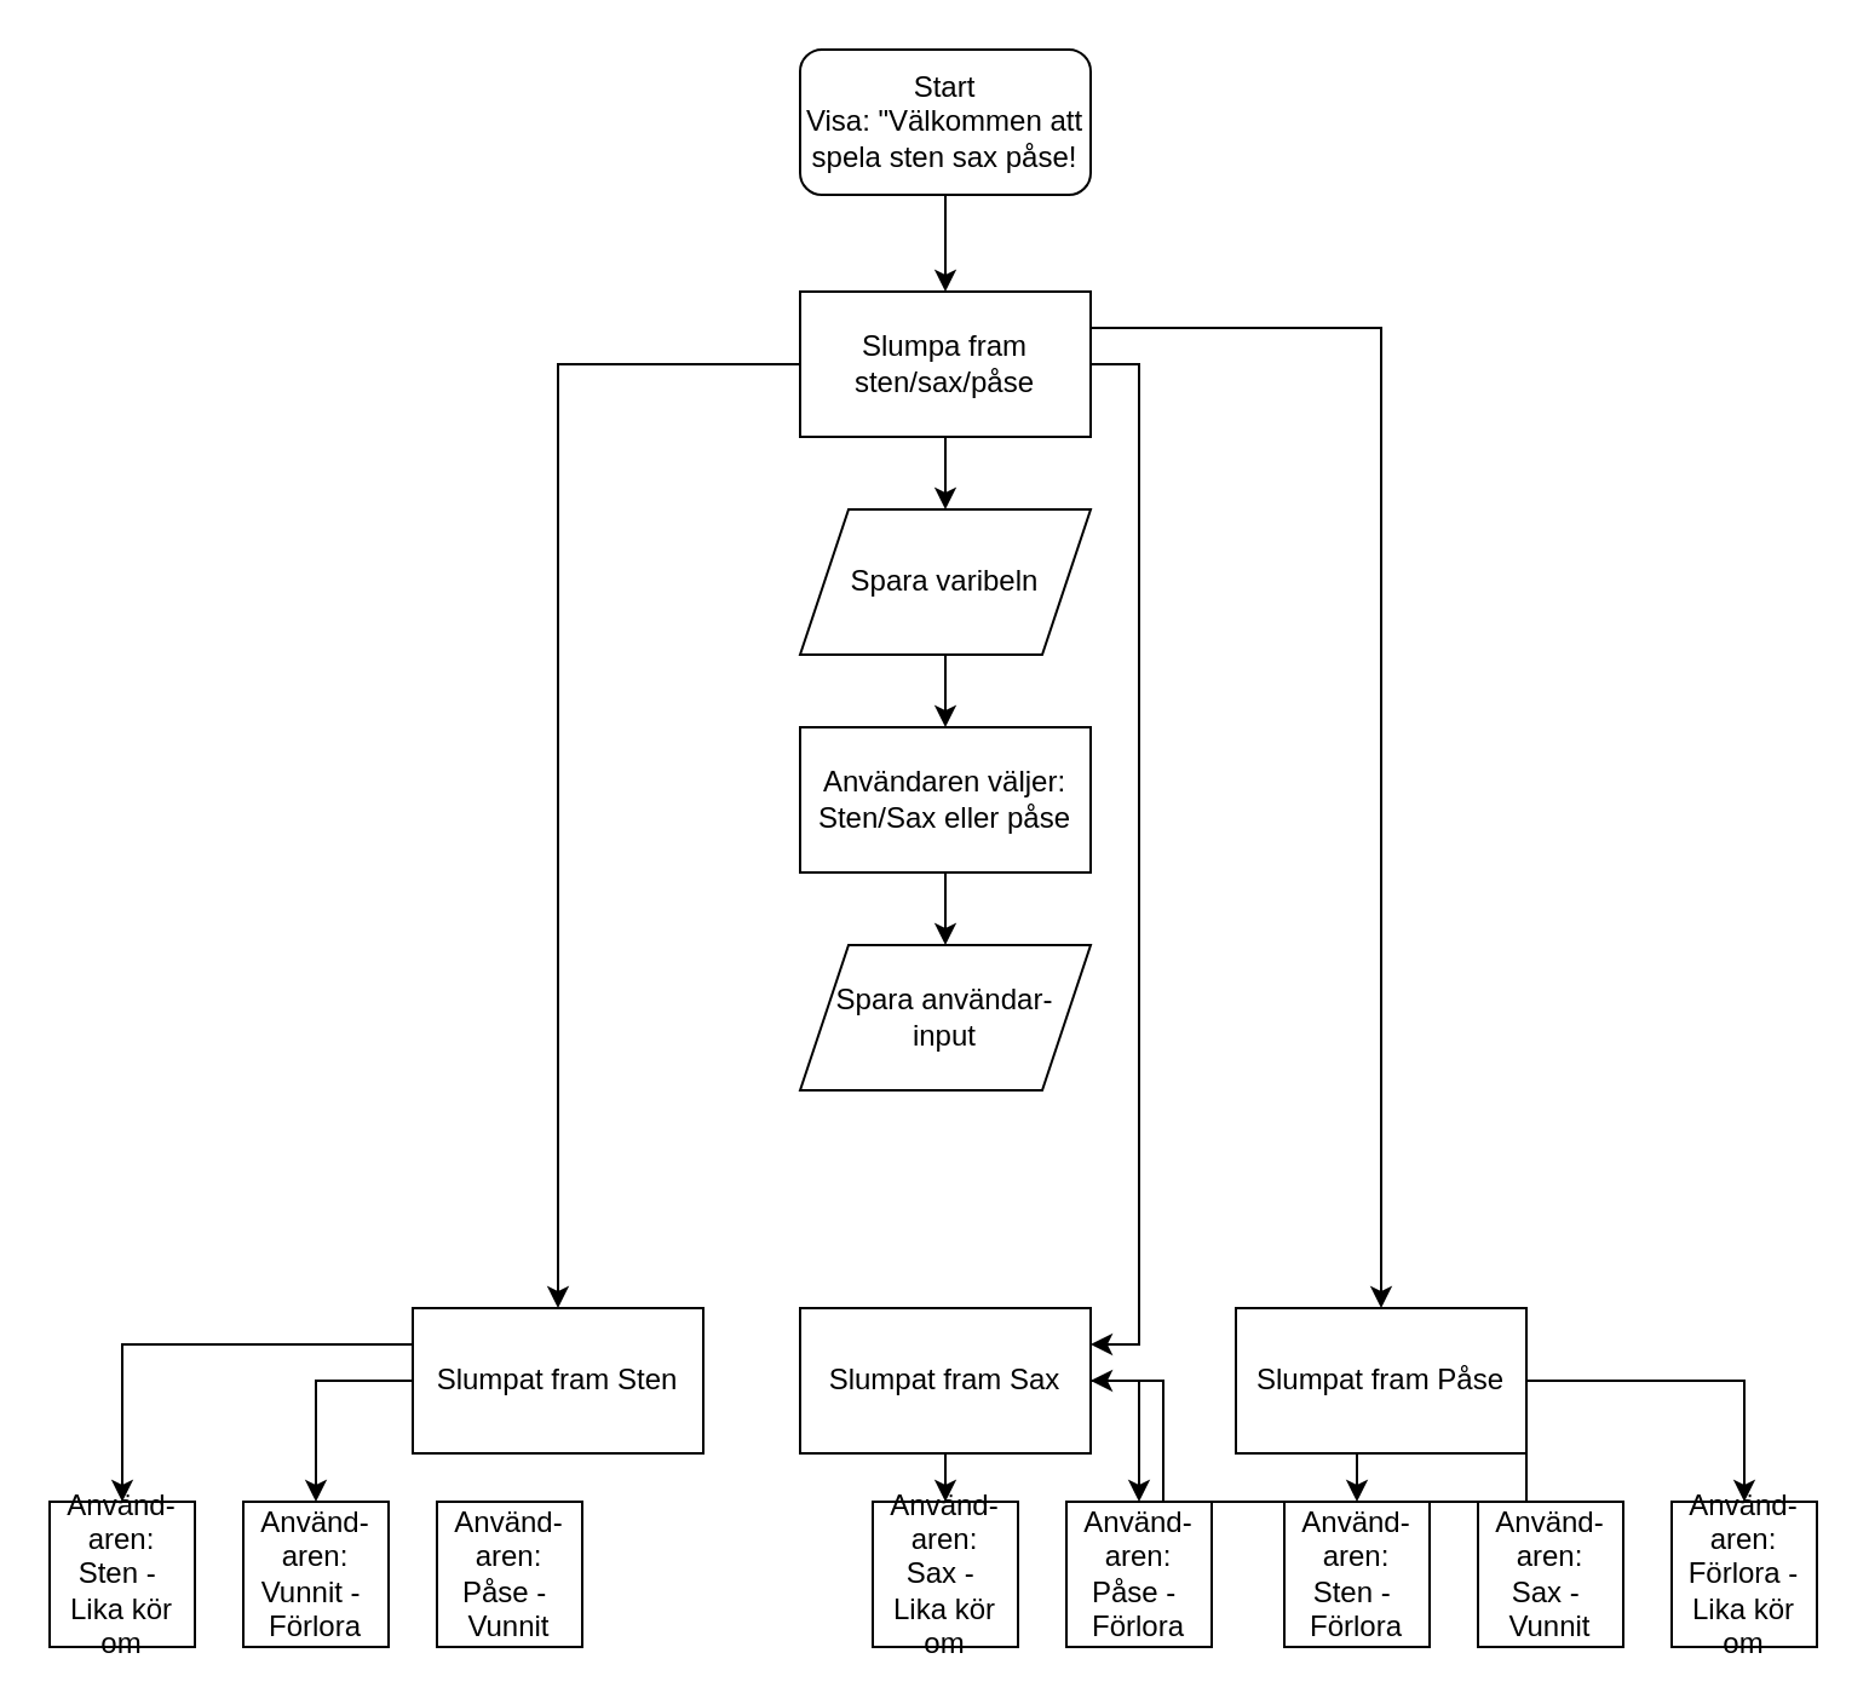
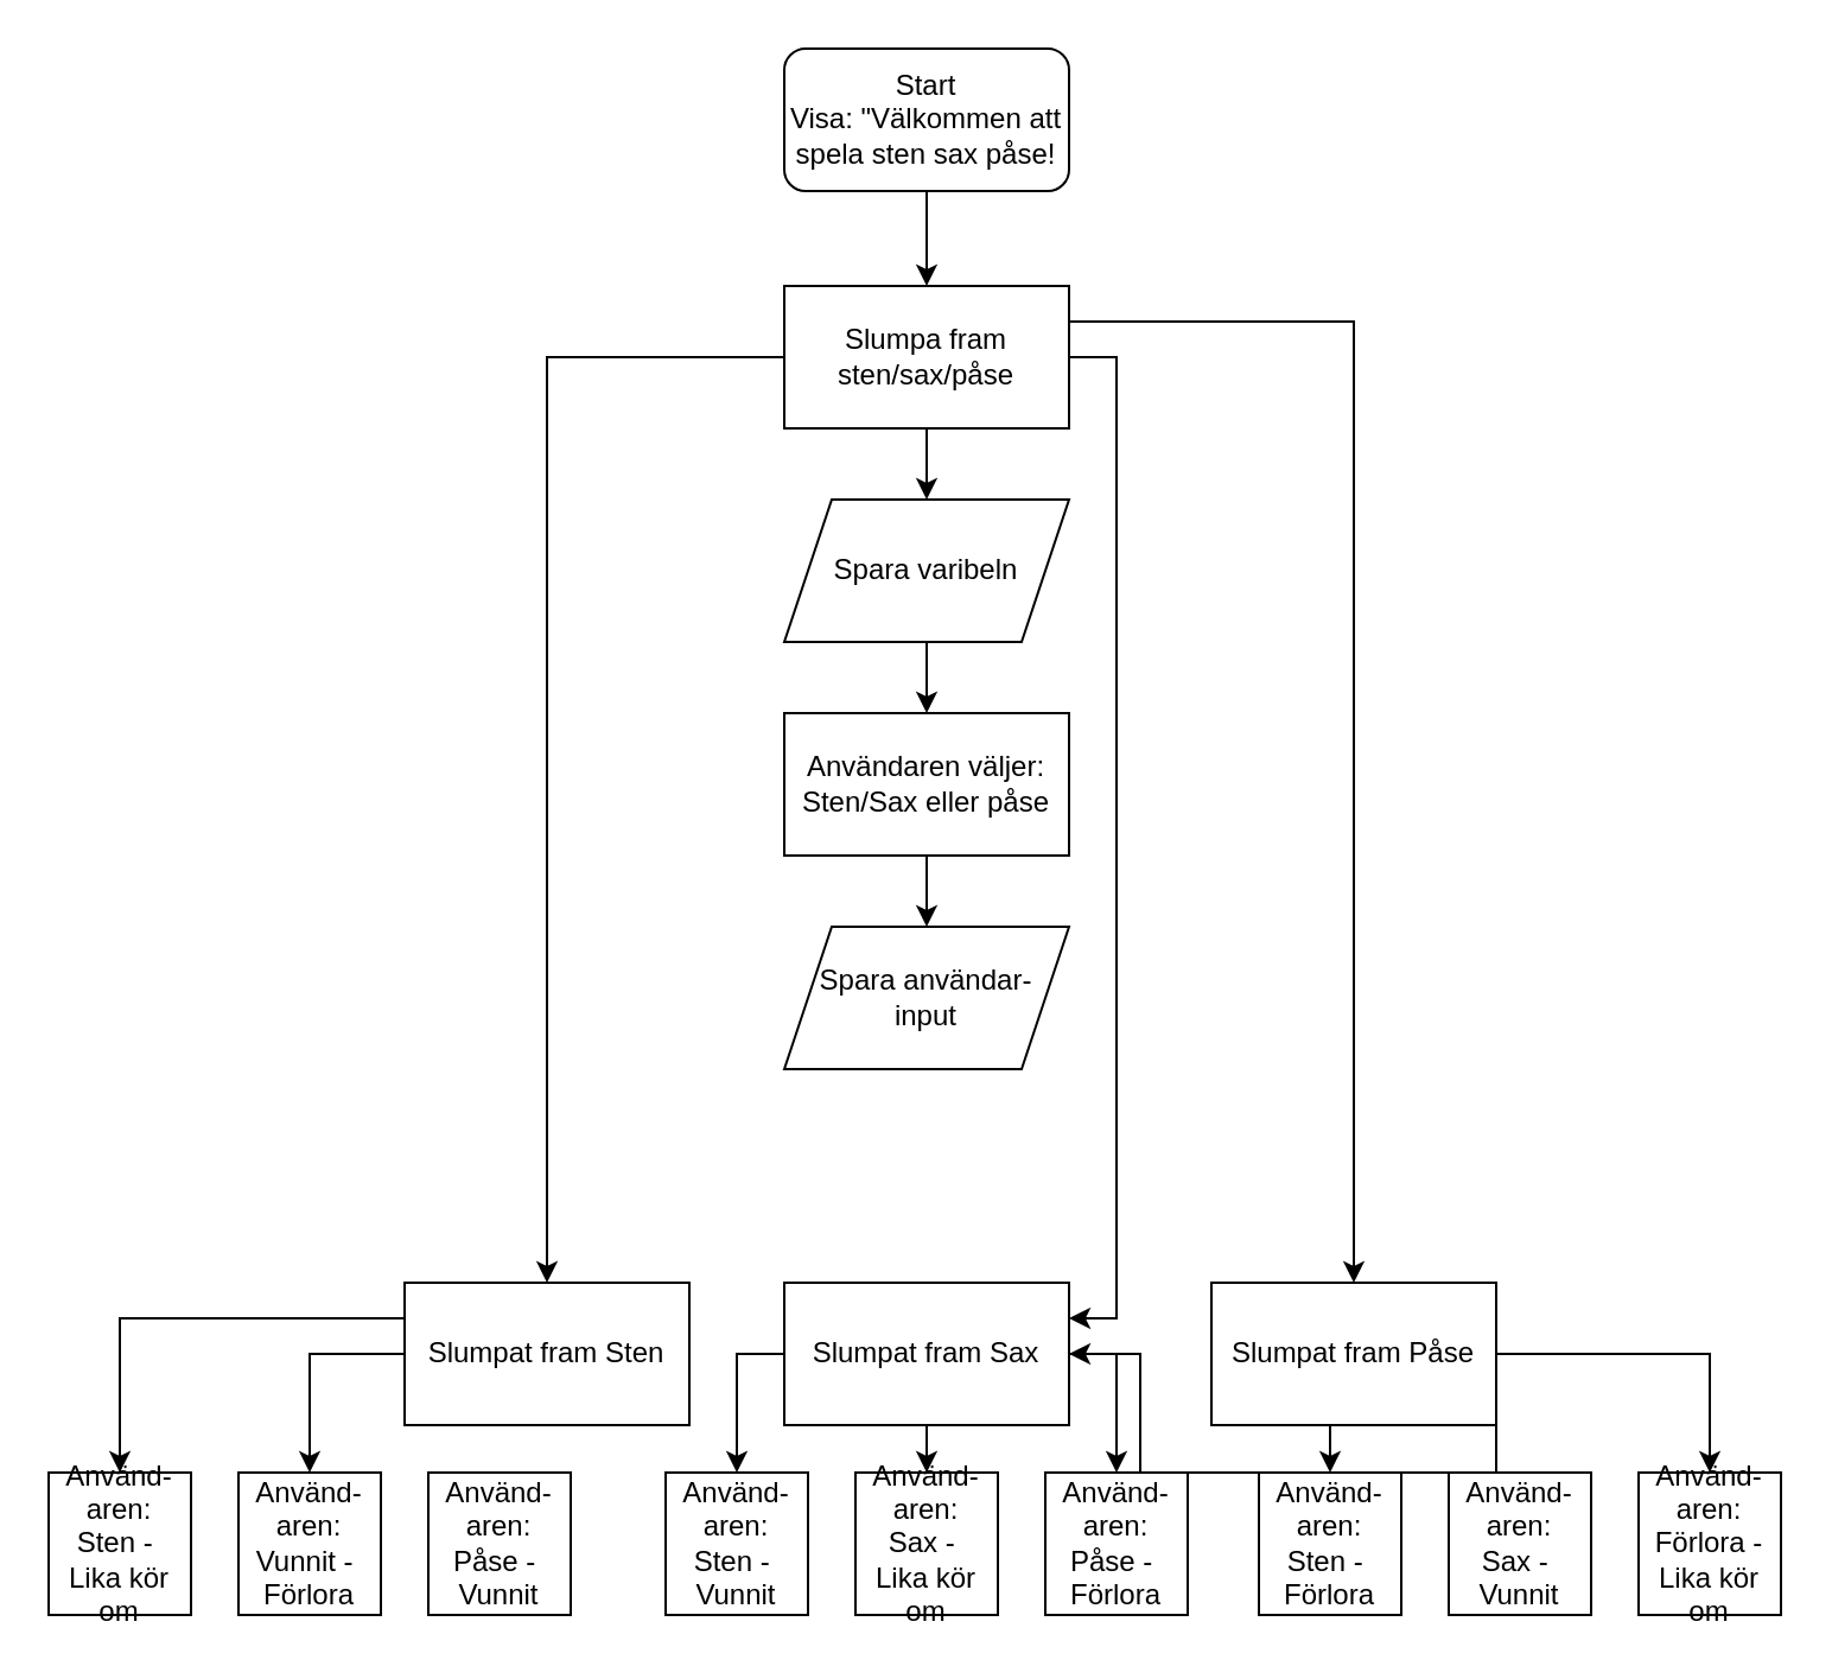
  <mxCell id="0" />
  <mxCell id="1" parent="0" />
  <mxCell id="2" style="edgeStyle=orthogonalEdgeStyle;rounded=0;orthogonalLoop=1;jettySize=auto;html=1;exitX=0.5;exitY=1;exitDx=0;exitDy=0;entryX=0.5;entryY=0;entryDx=0;entryDy=0;" edge="1" parent="1" source="3" target="8"><mxGeometry relative="1" as="geometry" /></mxCell>
  <mxCell id="3" value="Start&lt;br&gt;Visa: &quot;Välkommen att spela sten sax påse!" style="rounded=1;whiteSpace=wrap;html=1;" vertex="1" parent="1"><mxGeometry x="330" y="20" width="120" height="60" as="geometry" /></mxCell>
  <mxCell id="4" style="edgeStyle=orthogonalEdgeStyle;rounded=0;orthogonalLoop=1;jettySize=auto;html=1;exitX=0.5;exitY=1;exitDx=0;exitDy=0;entryX=0.5;entryY=0;entryDx=0;entryDy=0;" edge="1" parent="1" source="8" target="10"><mxGeometry relative="1" as="geometry" /></mxCell>
  <mxCell id="5" style="edgeStyle=orthogonalEdgeStyle;rounded=0;orthogonalLoop=1;jettySize=auto;html=1;exitX=0;exitY=0.5;exitDx=0;exitDy=0;entryX=0.5;entryY=0;entryDx=0;entryDy=0;" edge="1" parent="1" source="8" target="20"><mxGeometry relative="1" as="geometry" /></mxCell>
  <mxCell id="6" style="edgeStyle=orthogonalEdgeStyle;rounded=0;orthogonalLoop=1;jettySize=auto;html=1;exitX=1;exitY=0.5;exitDx=0;exitDy=0;entryX=1;entryY=0.25;entryDx=0;entryDy=0;" edge="1" parent="1" source="8" target="17"><mxGeometry relative="1" as="geometry" /></mxCell>
  <mxCell id="7" style="edgeStyle=orthogonalEdgeStyle;rounded=0;orthogonalLoop=1;jettySize=auto;html=1;exitX=1;exitY=0.25;exitDx=0;exitDy=0;" edge="1" parent="1" source="8" target="24"><mxGeometry relative="1" as="geometry" /></mxCell>
  <mxCell id="8" value="Slumpa fram sten/sax/påse" style="rounded=0;whiteSpace=wrap;html=1;" vertex="1" parent="1"><mxGeometry x="330" y="120" width="120" height="60" as="geometry" /></mxCell>
  <mxCell id="9" style="edgeStyle=orthogonalEdgeStyle;rounded=0;orthogonalLoop=1;jettySize=auto;html=1;exitX=0.5;exitY=1;exitDx=0;exitDy=0;entryX=0.5;entryY=0;entryDx=0;entryDy=0;" edge="1" parent="1" source="10" target="12"><mxGeometry relative="1" as="geometry" /></mxCell>
  <mxCell id="10" value="Spara varibeln" style="shape=parallelogram;perimeter=parallelogramPerimeter;whiteSpace=wrap;html=1;fixedSize=1;" vertex="1" parent="1"><mxGeometry x="330" y="210" width="120" height="60" as="geometry" /></mxCell>
  <mxCell id="11" style="edgeStyle=orthogonalEdgeStyle;rounded=0;orthogonalLoop=1;jettySize=auto;html=1;exitX=0.5;exitY=1;exitDx=0;exitDy=0;entryX=0.5;entryY=0;entryDx=0;entryDy=0;" edge="1" parent="1" source="12" target="13"><mxGeometry relative="1" as="geometry" /></mxCell>
  <mxCell id="12" value="Användaren väljer: Sten/Sax eller påse" style="rounded=0;whiteSpace=wrap;html=1;" vertex="1" parent="1"><mxGeometry x="330" y="300" width="120" height="60" as="geometry" /></mxCell>
  <mxCell id="13" value="Spara användar-&lt;br&gt;input" style="shape=parallelogram;perimeter=parallelogramPerimeter;whiteSpace=wrap;html=1;fixedSize=1;" vertex="1" parent="1"><mxGeometry x="330" y="390" width="120" height="60" as="geometry" /></mxCell>
+ <mxCell id="14" style="edgeStyle=orthogonalEdgeStyle;rounded=0;orthogonalLoop=1;jettySize=auto;html=1;exitX=0;exitY=0.5;exitDx=0;exitDy=0;entryX=0.5;entryY=0;entryDx=0;entryDy=0;" edge="1" parent="1" source="17" target="28"><mxGeometry relative="1" as="geometry" /></mxCell>
  <mxCell id="15" style="edgeStyle=orthogonalEdgeStyle;rounded=0;orthogonalLoop=1;jettySize=auto;html=1;exitX=0.5;exitY=1;exitDx=0;exitDy=0;entryX=0.5;entryY=0;entryDx=0;entryDy=0;" edge="1" parent="1" source="17" target="29"><mxGeometry relative="1" as="geometry" /></mxCell>
  <mxCell id="16" style="edgeStyle=orthogonalEdgeStyle;rounded=0;orthogonalLoop=1;jettySize=auto;html=1;exitX=1;exitY=0.5;exitDx=0;exitDy=0;entryX=0.5;entryY=0;entryDx=0;entryDy=0;" edge="1" parent="1" source="17" target="30"><mxGeometry relative="1" as="geometry" /></mxCell>
  <mxCell id="17" value="Slumpat fram Sax" style="rounded=0;whiteSpace=wrap;html=1;" vertex="1" parent="1"><mxGeometry x="330" y="540" width="120" height="60" as="geometry" /></mxCell>
  <mxCell id="18" style="edgeStyle=orthogonalEdgeStyle;rounded=0;orthogonalLoop=1;jettySize=auto;html=1;exitX=0;exitY=0.25;exitDx=0;exitDy=0;entryX=0.5;entryY=0;entryDx=0;entryDy=0;" edge="1" parent="1" source="20" target="25"><mxGeometry relative="1" as="geometry" /></mxCell>
  <mxCell id="19" style="edgeStyle=orthogonalEdgeStyle;rounded=0;orthogonalLoop=1;jettySize=auto;html=1;exitX=0;exitY=0.5;exitDx=0;exitDy=0;entryX=0.5;entryY=0;entryDx=0;entryDy=0;" edge="1" parent="1" source="20" target="26"><mxGeometry relative="1" as="geometry" /></mxCell>
  <mxCell id="20" value="Slumpat fram Sten" style="rounded=0;whiteSpace=wrap;html=1;" vertex="1" parent="1"><mxGeometry x="170" y="540" width="120" height="60" as="geometry" /></mxCell>
  <mxCell id="21" style="edgeStyle=orthogonalEdgeStyle;rounded=0;orthogonalLoop=1;jettySize=auto;html=1;exitX=0.25;exitY=1;exitDx=0;exitDy=0;entryX=0.5;entryY=0;entryDx=0;entryDy=0;" edge="1" parent="1" source="24" target="31"><mxGeometry relative="1" as="geometry" /></mxCell>
  <mxCell id="22" style="edgeStyle=orthogonalEdgeStyle;rounded=0;orthogonalLoop=1;jettySize=auto;html=1;exitX=1;exitY=1;exitDx=0;exitDy=0;" edge="1" parent="1" source="24" target="17"><mxGeometry relative="1" as="geometry" /></mxCell>
  <mxCell id="23" style="edgeStyle=orthogonalEdgeStyle;rounded=0;orthogonalLoop=1;jettySize=auto;html=1;exitX=1;exitY=0.5;exitDx=0;exitDy=0;entryX=0.5;entryY=0;entryDx=0;entryDy=0;" edge="1" parent="1" source="24" target="33"><mxGeometry relative="1" as="geometry" /></mxCell>
  <mxCell id="24" value="Slumpat fram Påse" style="rounded=0;whiteSpace=wrap;html=1;" vertex="1" parent="1"><mxGeometry x="510" y="540" width="120" height="60" as="geometry" /></mxCell>
  <mxCell id="25" value="Använd-&lt;br&gt;aren:&lt;br&gt;Sten -&amp;nbsp;&lt;br&gt;Lika kör om" style="rounded=0;whiteSpace=wrap;html=1;" vertex="1" parent="1"><mxGeometry x="20" y="620" width="60" height="60" as="geometry" /></mxCell>
  <mxCell id="26" value="&lt;span&gt;Använd-&lt;/span&gt;&lt;br&gt;&lt;span&gt;aren:&lt;/span&gt;&lt;br&gt;&lt;span&gt;Vunnit -&amp;nbsp;&lt;/span&gt;&lt;br&gt;Förlora" style="rounded=0;whiteSpace=wrap;html=1;" vertex="1" parent="1"><mxGeometry x="100" y="620" width="60" height="60" as="geometry" /></mxCell>
  <mxCell id="27" value="&lt;span&gt;Använd-&lt;/span&gt;&lt;br&gt;&lt;span&gt;aren:&lt;/span&gt;&lt;br&gt;&lt;span&gt;Påse -&amp;nbsp;&lt;/span&gt;&lt;br&gt;Vunnit" style="rounded=0;whiteSpace=wrap;html=1;" vertex="1" parent="1"><mxGeometry x="180" y="620" width="60" height="60" as="geometry" /></mxCell>
+ <mxCell id="28" value="&lt;span&gt;Använd-&lt;/span&gt;&lt;br&gt;&lt;span&gt;aren:&lt;/span&gt;&lt;br&gt;&lt;span&gt;Sten -&amp;nbsp;&lt;/span&gt;&lt;br&gt;Vunnit" style="rounded=0;whiteSpace=wrap;html=1;" vertex="1" parent="1"><mxGeometry x="280" y="620" width="60" height="60" as="geometry" /></mxCell>
  <mxCell id="29" value="&lt;span&gt;Använd-&lt;/span&gt;&lt;br&gt;&lt;span&gt;aren:&lt;/span&gt;&lt;br&gt;&lt;span&gt;Sax -&amp;nbsp;&lt;/span&gt;&lt;br&gt;Lika kör om" style="rounded=0;whiteSpace=wrap;html=1;" vertex="1" parent="1"><mxGeometry x="360" y="620" width="60" height="60" as="geometry" /></mxCell>
  <mxCell id="30" value="&lt;span&gt;Använd-&lt;/span&gt;&lt;br&gt;&lt;span&gt;aren:&lt;/span&gt;&lt;br&gt;&lt;span&gt;Påse -&amp;nbsp;&lt;/span&gt;&lt;br&gt;&lt;span&gt;Förlora&lt;/span&gt;" style="rounded=0;whiteSpace=wrap;html=1;" vertex="1" parent="1"><mxGeometry x="440" y="620" width="60" height="60" as="geometry" /></mxCell>
  <mxCell id="31" value="&lt;span&gt;Använd-&lt;/span&gt;&lt;br&gt;&lt;span&gt;aren:&lt;/span&gt;&lt;br&gt;&lt;span&gt;Sten -&amp;nbsp;&lt;/span&gt;&lt;br&gt;&lt;span&gt;Förlora&lt;/span&gt;" style="rounded=0;whiteSpace=wrap;html=1;" vertex="1" parent="1"><mxGeometry x="530" y="620" width="60" height="60" as="geometry" /></mxCell>
  <mxCell id="32" value="&lt;span&gt;Använd-&lt;/span&gt;&lt;br&gt;&lt;span&gt;aren:&lt;/span&gt;&lt;br&gt;&lt;span&gt;Sax -&amp;nbsp;&lt;/span&gt;&lt;br&gt;Vunnit" style="rounded=0;whiteSpace=wrap;html=1;" vertex="1" parent="1"><mxGeometry x="610" y="620" width="60" height="60" as="geometry" /></mxCell>
  <mxCell id="33" value="&lt;span&gt;Använd-&lt;/span&gt;&lt;br&gt;&lt;span&gt;aren:&lt;/span&gt;&lt;br&gt;&lt;span&gt;Förlora - Lika kör om&lt;/span&gt;" style="rounded=0;whiteSpace=wrap;html=1;" vertex="1" parent="1"><mxGeometry x="690" y="620" width="60" height="60" as="geometry" /></mxCell>
